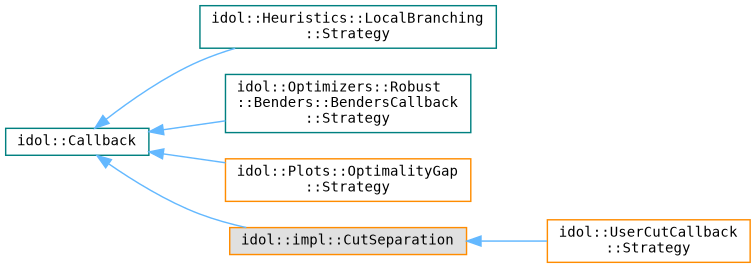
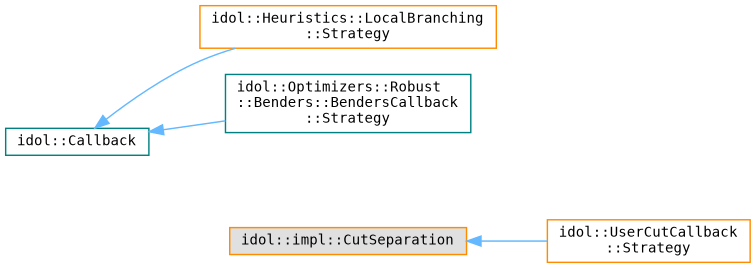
  digraph {
    fontname="DejaVu Sans Mono"
    rankdir=LR
    node [color=darkorange fillcolor=white fontname="DejaVu Sans Mono" fontsize=10 shape=box style=filled]
    edge [color=steelblue1 dir=back fontname="DejaVu Sans Mono" fontsize=10 labelfontname=Helvetica labelfontsize=10 style=solid]
    n1 [color=teal height=0.2 label="idol::Callback" width=0.4]
-   n2 [color=teal height=0.2 label="idol::Heuristics::LocalBranching\l::Strategy" width=0.4]
+   n2 [height=0.2 label="idol::Heuristics::LocalBranching\l::Strategy" width=0.4]
    n3 [color=teal height=0.2 label="idol::Optimizers::Robust\l::Benders::BendersCallback\l::Strategy" width=0.4]
-   n4 [height=0.2 label="idol::Plots::OptimalityGap\l::Strategy" width=0.4]
    n5 [fillcolor="#E0E0E0" height=0.2 label="idol::impl::CutSeparation" width=0.4]
    n6 [height=0.2 label="idol::UserCutCallback\l::Strategy" width=0.4]
    n1 -> n2
    n1 -> n3
-   n1 -> n4
-   n1 -> n5
    n5 -> n6
  }
